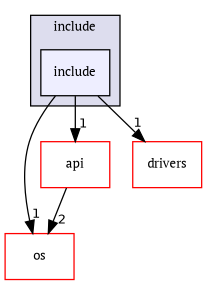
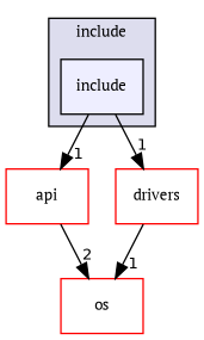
  digraph {
    compound=true
    fontname="PT Serif"
    node [fillcolor=white fontname="PT Serif" fontsize=10 shape=box style=filled color=red]
    edge [fontname="PT Serif" headlabel=1 labeldistance=1.5 labelfontname=Helvetica labelfontsize=10]
    n1 [fillcolor="#eeeeff" label=include pencolor=black color=""]
    n2 [label=os]
    n3 [label=api]
    n4 [label=drivers]
    subgraph cluster_1 {
      bgcolor="#ddddee"
      fontsize=10
      label=include
      pencolor=black
      n1
    }
-   n1 -> n2
+   n4 -> n2
    n1 -> n3
    n1 -> n4
    n3 -> n2 [headlabel=2]
  }
